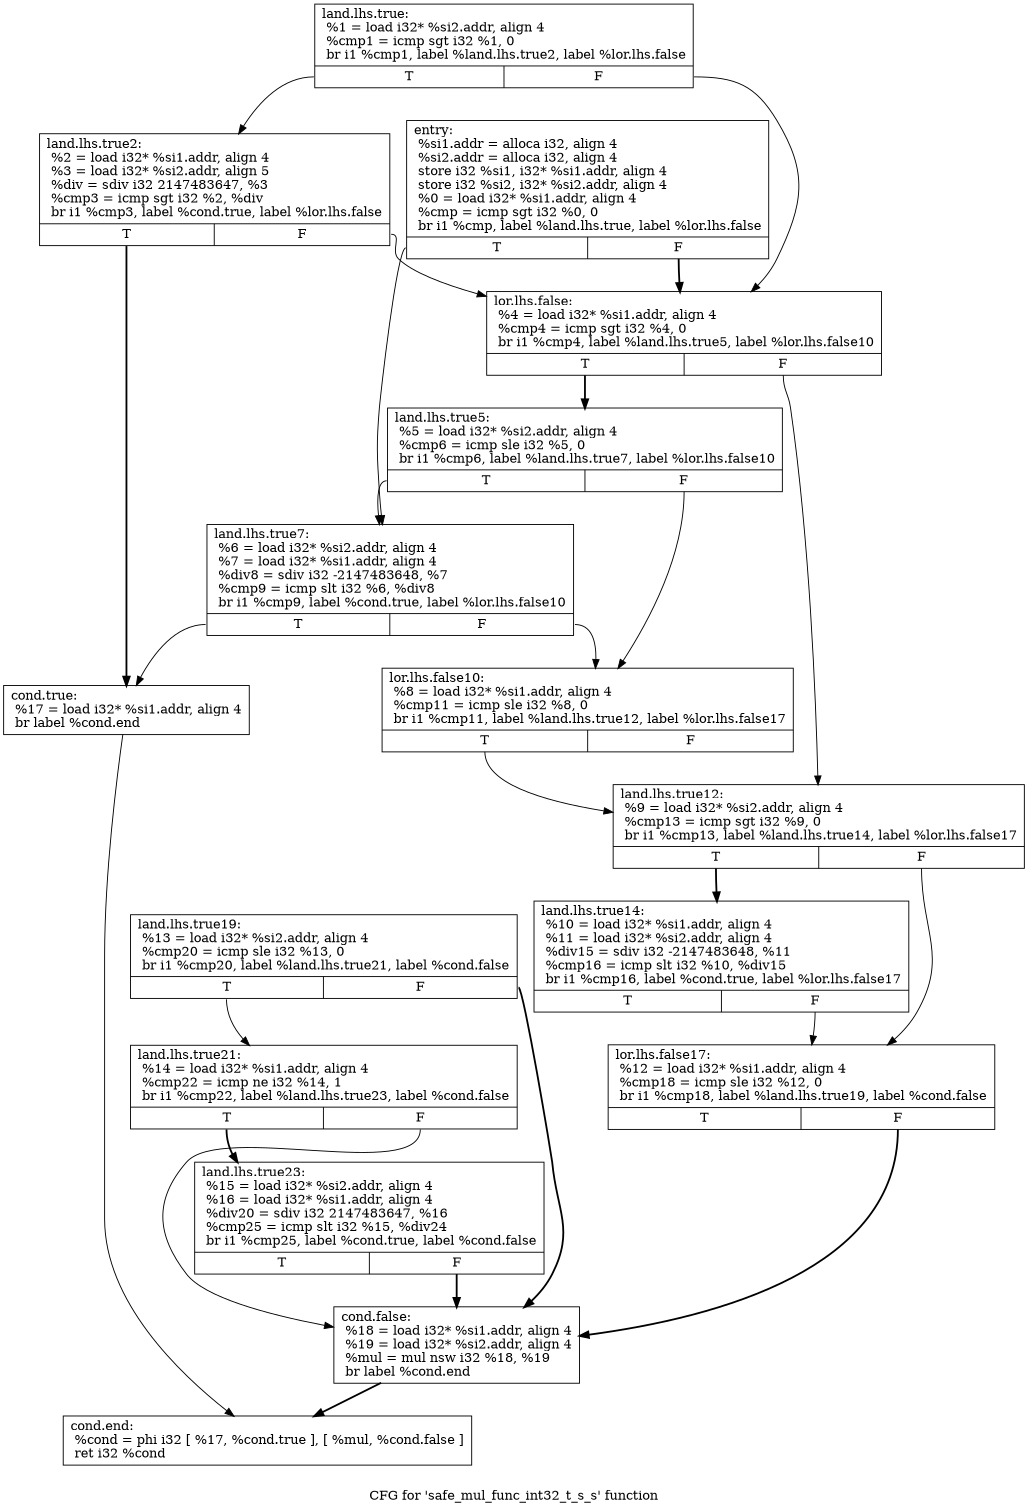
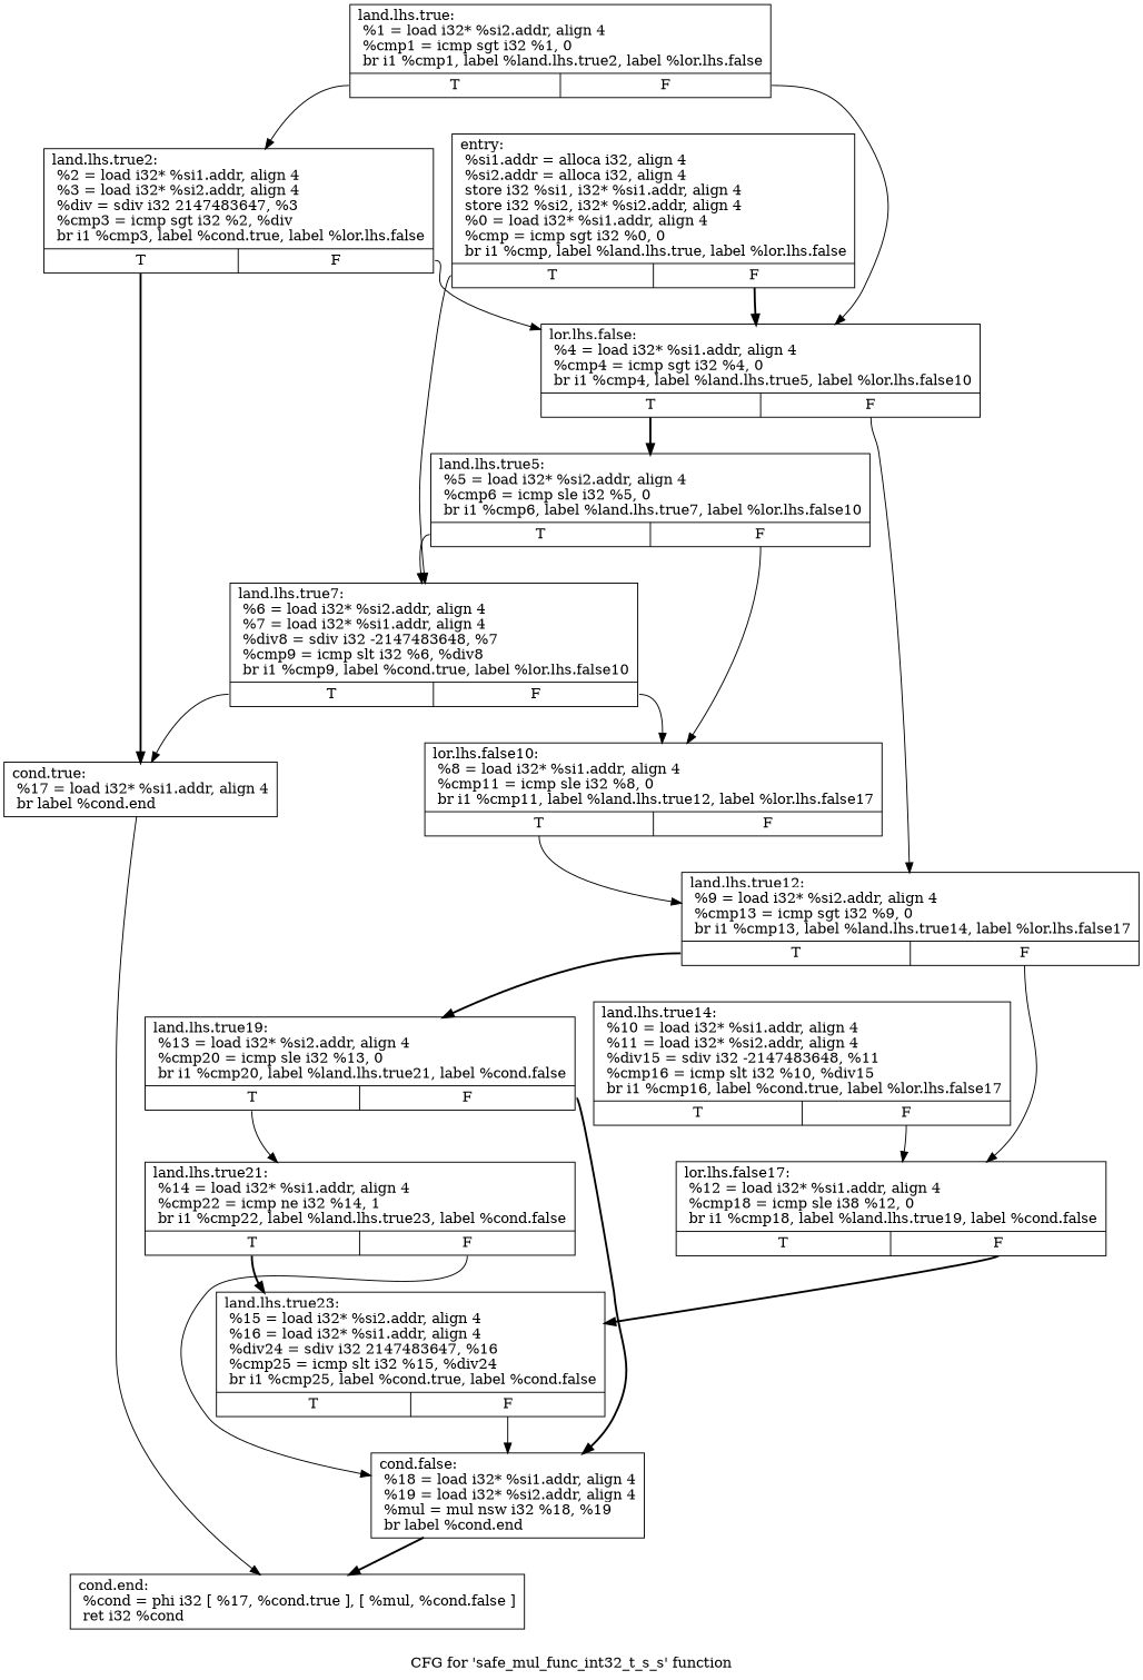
  digraph {
    label="CFG for 'safe_mul_func_int32_t_s_s' function"
    node [shape=record]
    edge [style=solid tailport=s1]
    n1 [label="{entry:\l  %si1.addr = alloca i32, align 4\l  %si2.addr = alloca i32, align 4\l  store i32 %si1, i32* %si1.addr, align 4\l  store i32 %si2, i32* %si2.addr, align 4\l  %0 = load i32* %si1.addr, align 4\l  %cmp = icmp sgt i32 %0, 0\l  br i1 %cmp, label %land.lhs.true, label %lor.lhs.false\l|{<s0>T|<s1>F}}"]
    n2 [label="{lor.lhs.false:                                    \l  %4 = load i32* %si1.addr, align 4\l  %cmp4 = icmp sgt i32 %4, 0\l  br i1 %cmp4, label %land.lhs.true5, label %lor.lhs.false10\l|{<s0>T|<s1>F}}"]
    n3 [label="{land.lhs.true7:                                   \l  %6 = load i32* %si2.addr, align 4\l  %7 = load i32* %si1.addr, align 4\l  %div8 = sdiv i32 -2147483648, %7\l  %cmp9 = icmp slt i32 %6, %div8\l  br i1 %cmp9, label %cond.true, label %lor.lhs.false10\l|{<s0>T|<s1>F}}"]
    n4 [label="{land.lhs.true:                                    \l  %1 = load i32* %si2.addr, align 4\l  %cmp1 = icmp sgt i32 %1, 0\l  br i1 %cmp1, label %land.lhs.true2, label %lor.lhs.false\l|{<s0>T|<s1>F}}"]
-   n5 [label="{land.lhs.true2:                                   \l  %2 = load i32* %si1.addr, align 4\l  %3 = load i32* %si2.addr, align 5\l  %div = sdiv i32 2147483647, %3\l  %cmp3 = icmp sgt i32 %2, %div\l  br i1 %cmp3, label %cond.true, label %lor.lhs.false\l|{<s0>T|<s1>F}}"]
+   n5 [label="{land.lhs.true2:                                   \l  %2 = load i32* %si1.addr, align 4\l  %3 = load i32* %si2.addr, align 4\l  %div = sdiv i32 2147483647, %3\l  %cmp3 = icmp sgt i32 %2, %div\l  br i1 %cmp3, label %cond.true, label %lor.lhs.false\l|{<s0>T|<s1>F}}"]
    n6 [label="{land.lhs.true5:                                   \l  %5 = load i32* %si2.addr, align 4\l  %cmp6 = icmp sle i32 %5, 0\l  br i1 %cmp6, label %land.lhs.true7, label %lor.lhs.false10\l|{<s0>T|<s1>F}}"]
    n7 [label="{land.lhs.true12:                                  \l  %9 = load i32* %si2.addr, align 4\l  %cmp13 = icmp sgt i32 %9, 0\l  br i1 %cmp13, label %land.lhs.true14, label %lor.lhs.false17\l|{<s0>T|<s1>F}}"]
    n8 [label="{cond.true:                                        \l  %17 = load i32* %si1.addr, align 4\l  br label %cond.end\l}"]
    n9 [label="{lor.lhs.false10:                                  \l  %8 = load i32* %si1.addr, align 4\l  %cmp11 = icmp sle i32 %8, 0\l  br i1 %cmp11, label %land.lhs.true12, label %lor.lhs.false17\l|{<s0>T|<s1>F}}"]
    n10 [label="{cond.end:                                         \l  %cond = phi i32 [ %17, %cond.true ], [ %mul, %cond.false ]\l  ret i32 %cond\l}"]
-   n11 [label="{lor.lhs.false17:                                  \l  %12 = load i32* %si1.addr, align 4\l  %cmp18 = icmp sle i32 %12, 0\l  br i1 %cmp18, label %land.lhs.true19, label %cond.false\l|{<s0>T|<s1>F}}"]
+   n11 [label="{lor.lhs.false17:                                  \l  %12 = load i32* %si1.addr, align 4\l  %cmp18 = icmp sle i38 %12, 0\l  br i1 %cmp18, label %land.lhs.true19, label %cond.false\l|{<s0>T|<s1>F}}"]
    n12 [label="{land.lhs.true14:                                  \l  %10 = load i32* %si1.addr, align 4\l  %11 = load i32* %si2.addr, align 4\l  %div15 = sdiv i32 -2147483648, %11\l  %cmp16 = icmp slt i32 %10, %div15\l  br i1 %cmp16, label %cond.true, label %lor.lhs.false17\l|{<s0>T|<s1>F}}"]
    n13 [label="{cond.false:                                       \l  %18 = load i32* %si1.addr, align 4\l  %19 = load i32* %si2.addr, align 4\l  %mul = mul nsw i32 %18, %19\l  br label %cond.end\l}"]
    n14 [label="{land.lhs.true19:                                  \l  %13 = load i32* %si2.addr, align 4\l  %cmp20 = icmp sle i32 %13, 0\l  br i1 %cmp20, label %land.lhs.true21, label %cond.false\l|{<s0>T|<s1>F}}"]
    n15 [label="{land.lhs.true21:                                  \l  %14 = load i32* %si1.addr, align 4\l  %cmp22 = icmp ne i32 %14, 1\l  br i1 %cmp22, label %land.lhs.true23, label %cond.false\l|{<s0>T|<s1>F}}"]
-   n16 [label="{land.lhs.true23:                                  \l  %15 = load i32* %si2.addr, align 4\l  %16 = load i32* %si1.addr, align 4\l  %div20 = sdiv i32 2147483647, %16\l  %cmp25 = icmp slt i32 %15, %div24\l  br i1 %cmp25, label %cond.true, label %cond.false\l|{<s0>T|<s1>F}}"]
+   n16 [label="{land.lhs.true23:                                  \l  %15 = load i32* %si2.addr, align 4\l  %16 = load i32* %si1.addr, align 4\l  %div24 = sdiv i32 2147483647, %16\l  %cmp25 = icmp slt i32 %15, %div24\l  br i1 %cmp25, label %cond.true, label %cond.false\l|{<s0>T|<s1>F}}"]
    n1 -> n2 [style=bold]
    n1 -> n3 [tailport=s0]
    n2 -> n6 [style=bold tailport=s0]
    n2 -> n7
    n3 -> n8 [tailport=s0]
    n3 -> n9
    n4 -> n2
    n4 -> n5 [tailport=s0]
    n5 -> n2
    n5 -> n8 [style=bold tailport=s0]
    n6 -> n3 [tailport=s0]
    n6 -> n9
    n7 -> n11
-   n7 -> n12 [style=bold tailport=s0]
+   n7 -> n14 [style=bold tailport=s0]
    n8 -> n10 [tailport=s0]
    n9 -> n7 [tailport=s0]
-   n11 -> n13 [style=bold]
+   n11 -> n16 [style=bold]
    n12 -> n11
    n13 -> n10 [style=bold tailport=s0]
    n14 -> n13 [style=bold]
    n14 -> n15 [tailport=s0]
    n15 -> n13
    n15 -> n16 [style=bold tailport=s0]
-   n16 -> n13 [style=bold]
+   n16 -> n13
  }
